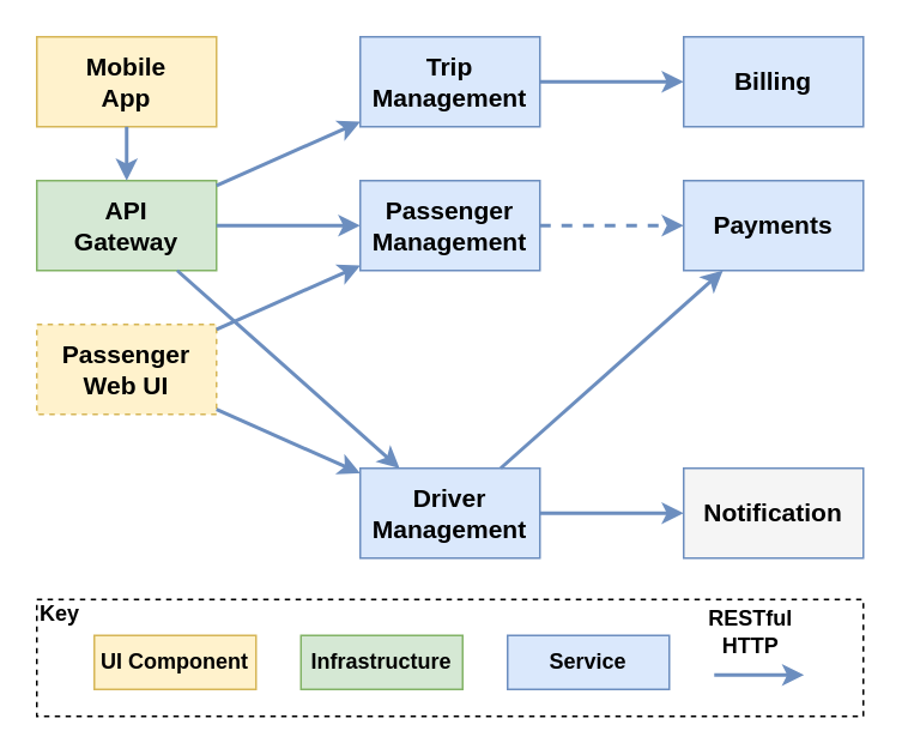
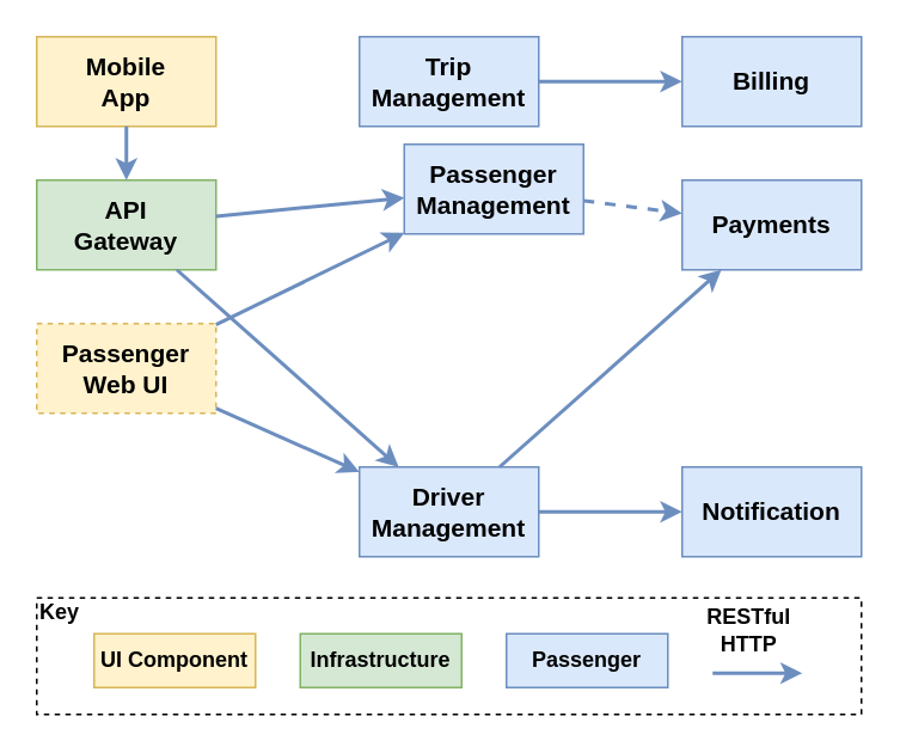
  <mxCell id="0" />
  <mxCell id="1" parent="0" />
  <mxCell id="2" value="&lt;b&gt;Key&lt;/b&gt;" style="rounded=0;whiteSpace=wrap;html=1;fontSize=12;dashed=1;align=left;horizontal=1;fontFamily=Helvetica;verticalAlign=top;spacingTop=-6;" vertex="1" parent="1"><mxGeometry x="20" y="333" width="460" height="65" as="geometry" /></mxCell>
- <mxCell id="3" value="Passenger Management" style="rounded=0;whiteSpace=wrap;html=1;fillColor=#dae8fc;strokeColor=#6c8ebf;fontStyle=1;fontSize=14;" vertex="1" parent="1"><mxGeometry x="200" y="100" width="100" height="50" as="geometry" /></mxCell>
+ <mxCell id="3" value="Passenger Management" style="rounded=0;whiteSpace=wrap;html=1;fillColor=#dae8fc;strokeColor=#6c8ebf;fontStyle=1;fontSize=14;" vertex="1" parent="1"><mxGeometry x="225" y="80" width="100" height="50" as="geometry" /></mxCell>
  <mxCell id="4" value="Driver Management" style="rounded=0;whiteSpace=wrap;html=1;fillColor=#dae8fc;strokeColor=#6c8ebf;fontStyle=1;fontSize=14;" vertex="1" parent="1"><mxGeometry x="200" y="260" width="100" height="50" as="geometry" /></mxCell>
  <mxCell id="5" value="Trip&lt;br&gt;Management" style="rounded=0;whiteSpace=wrap;html=1;fillColor=#dae8fc;strokeColor=#6c8ebf;fontStyle=1;fontSize=14;" vertex="1" parent="1"><mxGeometry x="200" y="20" width="100" height="50" as="geometry" /></mxCell>
  <mxCell id="6" value="Billing" style="rounded=0;whiteSpace=wrap;html=1;fillColor=#dae8fc;strokeColor=#6c8ebf;fontStyle=1;fontSize=14;" vertex="1" parent="1"><mxGeometry x="380" y="20" width="100" height="50" as="geometry" /></mxCell>
  <mxCell id="7" value="Payments" style="rounded=0;whiteSpace=wrap;html=1;fillColor=#dae8fc;strokeColor=#6c8ebf;fontStyle=1;fontSize=14;" vertex="1" parent="1"><mxGeometry x="380" y="100" width="100" height="50" as="geometry" /></mxCell>
- <mxCell id="8" value="Notification" style="rounded=0;whiteSpace=wrap;html=1;fillColor=#f5f5f5;strokeColor=#6c8ebf;fontStyle=1;fontSize=14;" vertex="1" parent="1"><mxGeometry x="380" y="260" width="100" height="50" as="geometry" /></mxCell>
+ <mxCell id="8" value="Notification" style="rounded=0;whiteSpace=wrap;html=1;fillColor=#dae8fc;strokeColor=#6c8ebf;fontStyle=1;fontSize=14;" vertex="1" parent="1"><mxGeometry x="380" y="260" width="100" height="50" as="geometry" /></mxCell>
  <mxCell id="9" value="" style="endArrow=classic;html=1;fontSize=14;fillColor=#dae8fc;strokeColor=#6c8ebf;strokeWidth=2;dashed=1;" edge="1" parent="1" source="3" target="7"><mxGeometry width="50" height="50" relative="1" as="geometry"><mxPoint x="-60" y="470" as="sourcePoint" /><mxPoint x="-10" y="420" as="targetPoint" /></mxGeometry></mxCell>
  <mxCell id="10" value="" style="endArrow=classic;html=1;fontSize=14;fillColor=#dae8fc;strokeColor=#6c8ebf;strokeWidth=2;" edge="1" parent="1" source="4" target="7"><mxGeometry width="50" height="50" relative="1" as="geometry"><mxPoint x="350" y="160" as="sourcePoint" /><mxPoint x="430" y="160" as="targetPoint" /></mxGeometry></mxCell>
  <mxCell id="11" value="" style="endArrow=classic;html=1;fontSize=14;fillColor=#dae8fc;strokeColor=#6c8ebf;strokeWidth=2;" edge="1" parent="1" source="4" target="8"><mxGeometry width="50" height="50" relative="1" as="geometry"><mxPoint x="360" y="170" as="sourcePoint" /><mxPoint x="440" y="170" as="targetPoint" /></mxGeometry></mxCell>
  <mxCell id="12" value="" style="endArrow=classic;html=1;fontSize=14;fillColor=#dae8fc;strokeColor=#6c8ebf;strokeWidth=2;" edge="1" parent="1" source="5" target="6"><mxGeometry width="50" height="50" relative="1" as="geometry"><mxPoint x="370" y="180" as="sourcePoint" /><mxPoint x="450" y="180" as="targetPoint" /></mxGeometry></mxCell>
  <mxCell id="13" value="Passenger&lt;br&gt;Web UI" style="rounded=0;whiteSpace=wrap;html=1;fillColor=#fff2cc;strokeColor=#d6b656;fontStyle=1;fontSize=14;dashed=1;" vertex="1" parent="1"><mxGeometry x="20" y="180" width="100" height="50" as="geometry" /></mxCell>
  <mxCell id="14" value="Mobile&lt;br&gt;App" style="rounded=0;whiteSpace=wrap;html=1;fillColor=#fff2cc;strokeColor=#d6b656;fontStyle=1;fontSize=14;" vertex="1" parent="1"><mxGeometry x="20" y="20" width="100" height="50" as="geometry" /></mxCell>
  <mxCell id="15" value="API&lt;br&gt;Gateway" style="rounded=0;whiteSpace=wrap;html=1;fillColor=#d5e8d4;strokeColor=#82b366;fontStyle=1;fontSize=14;" vertex="1" parent="1"><mxGeometry x="20" y="100" width="100" height="50" as="geometry" /></mxCell>
  <mxCell id="16" value="" style="endArrow=classic;html=1;fontSize=14;fillColor=#dae8fc;strokeColor=#6c8ebf;strokeWidth=2;" edge="1" parent="1" source="15" target="3"><mxGeometry width="50" height="50" relative="1" as="geometry"><mxPoint x="330" y="155" as="sourcePoint" /><mxPoint x="430" y="155" as="targetPoint" /></mxGeometry></mxCell>
  <mxCell id="17" value="" style="endArrow=classic;html=1;fontSize=14;fillColor=#dae8fc;strokeColor=#6c8ebf;strokeWidth=2;" edge="1" parent="1" source="15" target="4"><mxGeometry width="50" height="50" relative="1" as="geometry"><mxPoint x="340" y="165" as="sourcePoint" /><mxPoint x="440" y="165" as="targetPoint" /></mxGeometry></mxCell>
- <mxCell id="18" value="" style="endArrow=classic;html=1;fontSize=14;fillColor=#dae8fc;strokeColor=#6c8ebf;strokeWidth=2;" edge="1" parent="1" source="15" target="5"><mxGeometry width="50" height="50" relative="1" as="geometry"><mxPoint x="350" y="175" as="sourcePoint" /><mxPoint x="450" y="175" as="targetPoint" /></mxGeometry></mxCell>
  <mxCell id="19" value="" style="endArrow=classic;html=1;fontSize=14;fillColor=#dae8fc;strokeColor=#6c8ebf;strokeWidth=2;" edge="1" parent="1" source="14" target="15"><mxGeometry width="50" height="50" relative="1" as="geometry"><mxPoint x="360" y="185" as="sourcePoint" /><mxPoint x="460" y="185" as="targetPoint" /></mxGeometry></mxCell>
  <mxCell id="20" value="" style="endArrow=classic;html=1;fontSize=14;fillColor=#dae8fc;strokeColor=#6c8ebf;strokeWidth=2;" edge="1" parent="1" source="13" target="3"><mxGeometry width="50" height="50" relative="1" as="geometry"><mxPoint x="380" y="205" as="sourcePoint" /><mxPoint x="480" y="205" as="targetPoint" /></mxGeometry></mxCell>
  <mxCell id="21" value="" style="endArrow=classic;html=1;fontSize=14;fillColor=#dae8fc;strokeColor=#6c8ebf;strokeWidth=2;" edge="1" parent="1" source="13" target="4"><mxGeometry width="50" height="50" relative="1" as="geometry"><mxPoint x="390" y="215" as="sourcePoint" /><mxPoint x="490" y="215" as="targetPoint" /></mxGeometry></mxCell>
  <mxCell id="22" value="UI Component" style="rounded=0;whiteSpace=wrap;html=1;fillColor=#fff2cc;strokeColor=#d6b656;fontStyle=1;fontSize=12;" vertex="1" parent="1"><mxGeometry x="52" y="353" width="90" height="30" as="geometry" /></mxCell>
  <mxCell id="23" value="Infrastructure" style="rounded=0;whiteSpace=wrap;html=1;fillColor=#d5e8d4;strokeColor=#82b366;fontStyle=1;fontSize=12;" vertex="1" parent="1"><mxGeometry x="167" y="353" width="90" height="30" as="geometry" /></mxCell>
- <mxCell id="24" value="Service" style="rounded=0;whiteSpace=wrap;html=1;fillColor=#dae8fc;strokeColor=#6c8ebf;fontStyle=1;fontSize=12;" vertex="1" parent="1"><mxGeometry x="282" y="353" width="90" height="30" as="geometry" /></mxCell>
+ <mxCell id="24" value="Passenger" style="rounded=0;whiteSpace=wrap;html=1;fillColor=#dae8fc;strokeColor=#6c8ebf;fontStyle=1;fontSize=12;" vertex="1" parent="1"><mxGeometry x="282" y="353" width="90" height="30" as="geometry" /></mxCell>
  <mxCell id="25" value="RESTful&lt;br&gt;HTTP" style="endArrow=classic;html=1;fontSize=12;fillColor=#dae8fc;strokeColor=#6c8ebf;strokeWidth=2;fontStyle=1" edge="1" parent="1"><mxGeometry x="-0.2" y="24" width="50" height="50" relative="1" as="geometry"><mxPoint x="397" y="375" as="sourcePoint" /><mxPoint x="447" y="375" as="targetPoint" /><mxPoint as="offset" /></mxGeometry></mxCell>
